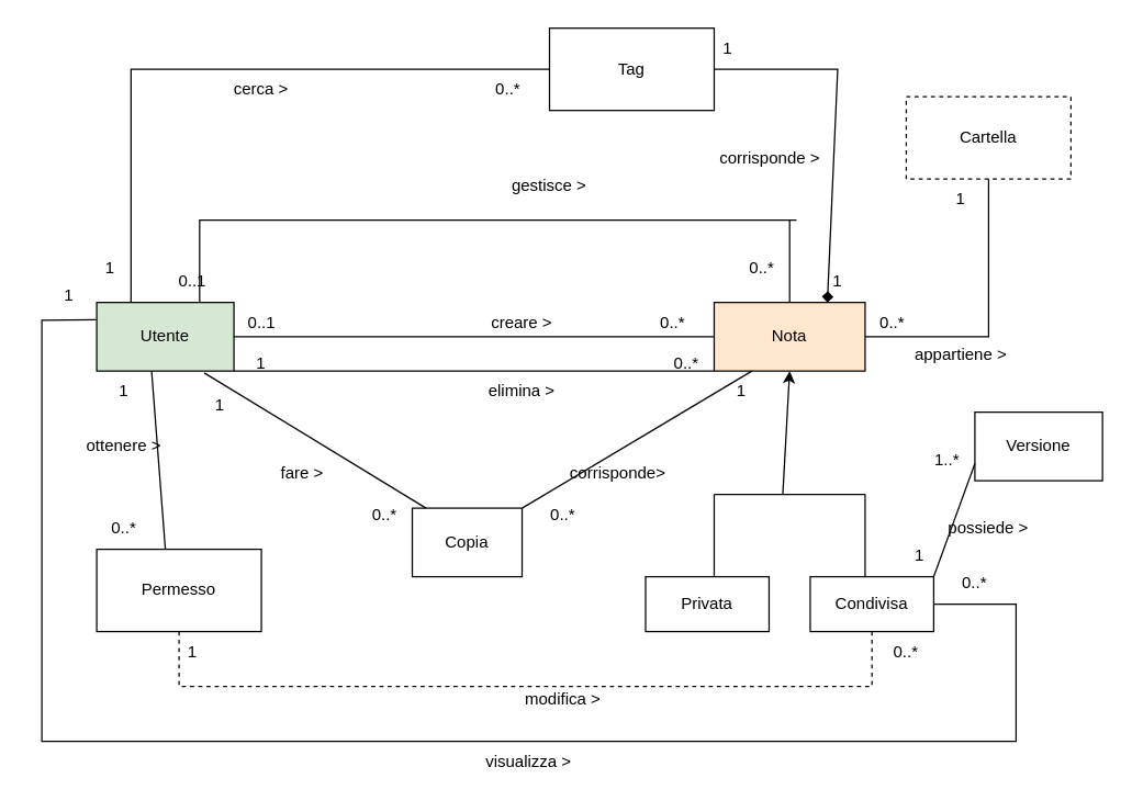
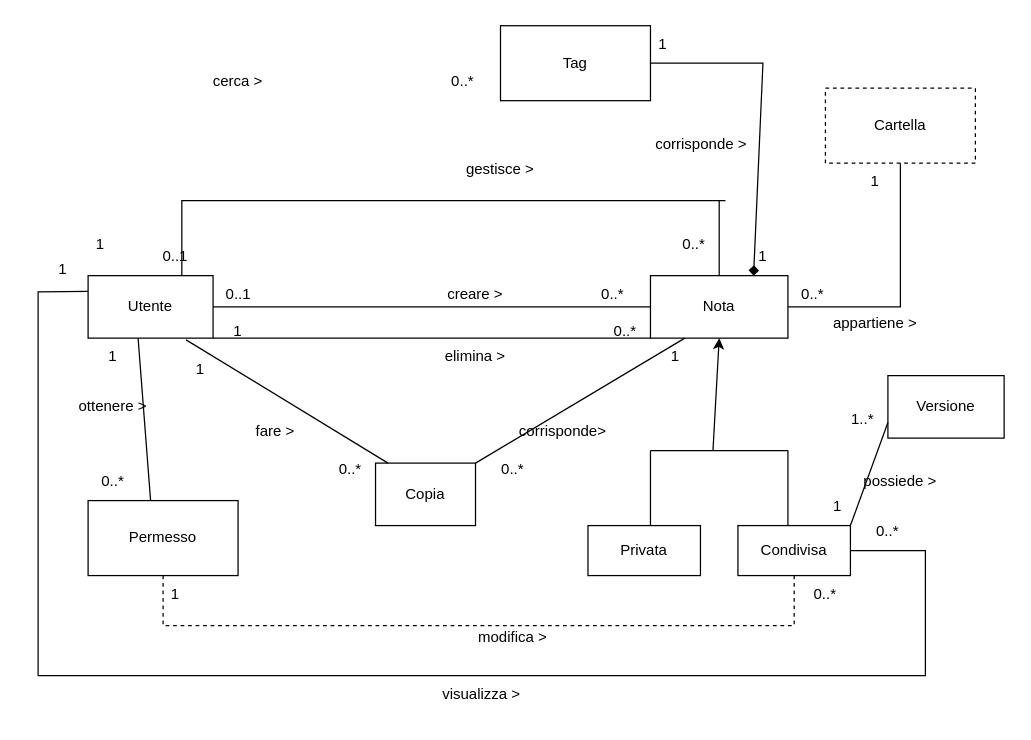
  <mxCell id="0" />
  <mxCell id="1" parent="0" />
- <mxCell id="2" value="Utente" style="rounded=0;whiteSpace=wrap;html=1;fillColor=#d5e8d4;" vertex="1" parent="1"><mxGeometry x="70" y="220" width="100" height="50" as="geometry" /></mxCell>
- <mxCell id="3" value="Nota" style="rounded=0;whiteSpace=wrap;html=1;fillColor=#ffe6cc;" vertex="1" parent="1"><mxGeometry x="520" y="220" width="110" height="50" as="geometry" /></mxCell>
+ <mxCell id="2" value="Utente" style="rounded=0;whiteSpace=wrap;html=1;" vertex="1" parent="1"><mxGeometry x="70" y="220" width="100" height="50" as="geometry" /></mxCell>
+ <mxCell id="3" value="Nota" style="rounded=0;whiteSpace=wrap;html=1;" vertex="1" parent="1"><mxGeometry x="520" y="220" width="110" height="50" as="geometry" /></mxCell>
  <mxCell id="4" value="" style="endArrow=none;html=1;rounded=0;exitX=1;exitY=0.5;exitDx=0;exitDy=0;entryX=0;entryY=0.5;entryDx=0;entryDy=0;" edge="1" parent="1" source="2" target="3"><mxGeometry width="50" height="50" relative="1" as="geometry"><mxPoint x="380" y="460" as="sourcePoint" /><mxPoint x="500" y="250" as="targetPoint" /></mxGeometry></mxCell>
  <mxCell id="5" value="" style="endArrow=classic;html=1;rounded=0;entryX=0.5;entryY=1;entryDx=0;entryDy=0;" edge="1" parent="1" target="3"><mxGeometry width="50" height="50" relative="1" as="geometry"><mxPoint x="570" y="360" as="sourcePoint" /><mxPoint x="430" y="410" as="targetPoint" /></mxGeometry></mxCell>
  <mxCell id="6" value="" style="endArrow=none;html=1;rounded=0;" edge="1" parent="1"><mxGeometry width="50" height="50" relative="1" as="geometry"><mxPoint x="520" y="360" as="sourcePoint" /><mxPoint x="630" y="360" as="targetPoint" /><Array as="points"><mxPoint x="570" y="360" /></Array></mxGeometry></mxCell>
  <mxCell id="7" value="" style="endArrow=none;html=1;rounded=0;" edge="1" parent="1"><mxGeometry width="50" height="50" relative="1" as="geometry"><mxPoint x="520" y="420" as="sourcePoint" /><mxPoint x="520" y="360" as="targetPoint" /></mxGeometry></mxCell>
  <mxCell id="8" value="" style="endArrow=none;html=1;rounded=0;" edge="1" parent="1"><mxGeometry width="50" height="50" relative="1" as="geometry"><mxPoint x="630" y="420" as="sourcePoint" /><mxPoint x="630" y="360" as="targetPoint" /></mxGeometry></mxCell>
  <mxCell id="9" value="Privata" style="rounded=0;whiteSpace=wrap;html=1;" vertex="1" parent="1"><mxGeometry x="470" y="420" width="90" height="40" as="geometry" /></mxCell>
  <mxCell id="10" value="Condivisa" style="rounded=0;whiteSpace=wrap;html=1;" vertex="1" parent="1"><mxGeometry x="590" y="420" width="90" height="40" as="geometry" /></mxCell>
  <mxCell id="11" value="Cartella" style="rounded=0;whiteSpace=wrap;html=1;dashed=1;" vertex="1" parent="1"><mxGeometry x="660" y="70" width="120" height="60" as="geometry" /></mxCell>
  <mxCell id="12" value="" style="endArrow=none;html=1;rounded=0;exitX=0.5;exitY=1;exitDx=0;exitDy=0;entryX=1;entryY=0.5;entryDx=0;entryDy=0;" edge="1" parent="1" source="11" target="3"><mxGeometry width="50" height="50" relative="1" as="geometry"><mxPoint x="380" y="460" as="sourcePoint" /><mxPoint x="430" y="410" as="targetPoint" /><Array as="points"><mxPoint x="720" y="245" /></Array></mxGeometry></mxCell>
  <mxCell id="13" value="0..*" style="text;html=1;align=center;verticalAlign=middle;whiteSpace=wrap;rounded=0;" vertex="1" parent="1"><mxGeometry x="460" y="220" width="60" height="30" as="geometry" /></mxCell>
  <mxCell id="14" value="0..1" style="text;html=1;align=center;verticalAlign=middle;resizable=0;points=[];autosize=1;strokeColor=none;fillColor=none;" vertex="1" parent="1"><mxGeometry x="170" y="220" width="40" height="30" as="geometry" /></mxCell>
  <mxCell id="15" value="creare &amp;gt;" style="text;html=1;align=center;verticalAlign=middle;whiteSpace=wrap;rounded=0;" vertex="1" parent="1"><mxGeometry x="350" y="220" width="60" height="30" as="geometry" /></mxCell>
  <mxCell id="16" value="" style="endArrow=none;html=1;rounded=0;exitX=0.75;exitY=0;exitDx=0;exitDy=0;" edge="1" parent="1" source="2"><mxGeometry width="50" height="50" relative="1" as="geometry"><mxPoint x="380" y="290" as="sourcePoint" /><mxPoint x="580" y="160" as="targetPoint" /><Array as="points"><mxPoint x="145" y="160" /></Array></mxGeometry></mxCell>
  <mxCell id="17" value="" style="endArrow=none;html=1;rounded=0;exitX=0.5;exitY=0;exitDx=0;exitDy=0;" edge="1" parent="1" source="3"><mxGeometry width="50" height="50" relative="1" as="geometry"><mxPoint x="590" y="190" as="sourcePoint" /><mxPoint x="575" y="160" as="targetPoint" /></mxGeometry></mxCell>
  <mxCell id="18" value="gestisce &amp;gt;" style="text;html=1;align=center;verticalAlign=middle;whiteSpace=wrap;rounded=0;" vertex="1" parent="1"><mxGeometry x="370" y="120" width="60" height="30" as="geometry" /></mxCell>
  <mxCell id="19" value="0..1" style="text;html=1;align=center;verticalAlign=middle;whiteSpace=wrap;rounded=0;" vertex="1" parent="1"><mxGeometry x="110" y="190" width="60" height="30" as="geometry" /></mxCell>
  <mxCell id="20" value="0..*" style="text;html=1;align=center;verticalAlign=middle;whiteSpace=wrap;rounded=0;" vertex="1" parent="1"><mxGeometry x="530" y="180" width="50" height="30" as="geometry" /></mxCell>
  <mxCell id="21" value="" style="endArrow=none;html=1;rounded=0;entryX=0.5;entryY=1;entryDx=0;entryDy=0;exitX=0.5;exitY=0;exitDx=0;exitDy=0;" edge="1" parent="1"><mxGeometry width="50" height="50" relative="1" as="geometry"><mxPoint x="120" y="400" as="sourcePoint" /><mxPoint x="110" y="270" as="targetPoint" /></mxGeometry></mxCell>
  <mxCell id="22" value="Permesso" style="rounded=0;whiteSpace=wrap;html=1;" vertex="1" parent="1"><mxGeometry x="70" y="400" width="120" height="60" as="geometry" /></mxCell>
  <mxCell id="23" value="" style="endArrow=none;html=1;rounded=0;exitX=0.5;exitY=1;exitDx=0;exitDy=0;dashed=1;" edge="1" parent="1" source="22" target="10"><mxGeometry width="50" height="50" relative="1" as="geometry"><mxPoint x="380" y="290" as="sourcePoint" /><mxPoint x="430" y="240" as="targetPoint" /><Array as="points"><mxPoint x="130" y="500" /><mxPoint x="635" y="500" /></Array></mxGeometry></mxCell>
  <mxCell id="24" value="0..*" style="text;html=1;align=center;verticalAlign=middle;whiteSpace=wrap;rounded=0;" vertex="1" parent="1"><mxGeometry x="60" y="370" width="60" height="30" as="geometry" /></mxCell>
  <mxCell id="25" value="Tag" style="rounded=0;whiteSpace=wrap;html=1;" vertex="1" parent="1"><mxGeometry x="400" y="20" width="120" height="60" as="geometry" /></mxCell>
  <mxCell id="26" value="" style="endArrow=diamond;html=1;rounded=0;exitX=1;exitY=0.5;exitDx=0;exitDy=0;entryX=0.75;entryY=0;entryDx=0;entryDy=0;" edge="1" parent="1" source="25" target="3"><mxGeometry width="50" height="50" relative="1" as="geometry"><mxPoint x="550" y="60" as="sourcePoint" /><mxPoint x="670" y="50" as="targetPoint" /><Array as="points"><mxPoint x="610" y="50" /></Array></mxGeometry></mxCell>
  <mxCell id="27" value="corrisponde &amp;gt;&amp;nbsp;" style="text;html=1;align=center;verticalAlign=middle;whiteSpace=wrap;rounded=0;" vertex="1" parent="1"><mxGeometry x="520" y="100" width="85" height="30" as="geometry" /></mxCell>
  <mxCell id="28" value="1" style="text;html=1;align=center;verticalAlign=middle;whiteSpace=wrap;rounded=0;" vertex="1" parent="1"><mxGeometry x="500" y="20" width="60" height="30" as="geometry" /></mxCell>
  <mxCell id="29" value="1" style="text;html=1;align=center;verticalAlign=middle;whiteSpace=wrap;rounded=0;" vertex="1" parent="1"><mxGeometry x="580" y="190" width="60" height="30" as="geometry" /></mxCell>
  <mxCell id="30" value="appartiene &amp;gt;&lt;div&gt;&lt;br&gt;&lt;/div&gt;" style="text;html=1;align=center;verticalAlign=middle;whiteSpace=wrap;rounded=0;" vertex="1" parent="1"><mxGeometry x="660" y="250" width="80" height="30" as="geometry" /></mxCell>
  <mxCell id="31" value="1" style="text;html=1;align=center;verticalAlign=middle;whiteSpace=wrap;rounded=0;" vertex="1" parent="1"><mxGeometry x="670" y="130" width="60" height="30" as="geometry" /></mxCell>
  <mxCell id="32" value="0..*" style="text;html=1;align=center;verticalAlign=middle;whiteSpace=wrap;rounded=0;" vertex="1" parent="1"><mxGeometry x="620" y="220" width="60" height="30" as="geometry" /></mxCell>
  <mxCell id="33" value="" style="endArrow=none;html=1;rounded=0;exitX=1;exitY=1;exitDx=0;exitDy=0;entryX=0;entryY=1;entryDx=0;entryDy=0;" edge="1" parent="1" source="2" target="3"><mxGeometry width="50" height="50" relative="1" as="geometry"><mxPoint x="380" y="290" as="sourcePoint" /><mxPoint x="430" y="240" as="targetPoint" /></mxGeometry></mxCell>
  <mxCell id="34" value="elimina &amp;gt;" style="text;html=1;align=center;verticalAlign=middle;whiteSpace=wrap;rounded=0;" vertex="1" parent="1"><mxGeometry x="350" y="270" width="60" height="30" as="geometry" /></mxCell>
  <mxCell id="35" value="1" style="text;html=1;align=center;verticalAlign=middle;whiteSpace=wrap;rounded=0;" vertex="1" parent="1"><mxGeometry x="160" y="250" width="60" height="30" as="geometry" /></mxCell>
  <mxCell id="36" value="0..*" style="text;html=1;align=center;verticalAlign=middle;whiteSpace=wrap;rounded=0;" vertex="1" parent="1"><mxGeometry x="470" y="250" width="60" height="30" as="geometry" /></mxCell>
  <mxCell id="37" value="1" style="text;html=1;align=center;verticalAlign=middle;whiteSpace=wrap;rounded=0;" vertex="1" parent="1"><mxGeometry x="60" y="270" width="60" height="30" as="geometry" /></mxCell>
  <mxCell id="38" value="ottenere &amp;gt;" style="text;html=1;align=center;verticalAlign=middle;whiteSpace=wrap;rounded=0;" vertex="1" parent="1"><mxGeometry x="60" y="310" width="60" height="30" as="geometry" /></mxCell>
  <mxCell id="39" value="modifica &amp;gt;" style="text;html=1;align=center;verticalAlign=middle;whiteSpace=wrap;rounded=0;" vertex="1" parent="1"><mxGeometry x="380" y="495" width="60" height="30" as="geometry" /></mxCell>
  <mxCell id="40" value="1" style="text;html=1;align=center;verticalAlign=middle;whiteSpace=wrap;rounded=0;" vertex="1" parent="1"><mxGeometry x="110" y="460" width="60" height="30" as="geometry" /></mxCell>
  <mxCell id="41" value="0..*" style="text;html=1;align=center;verticalAlign=middle;whiteSpace=wrap;rounded=0;" vertex="1" parent="1"><mxGeometry x="630" y="460" width="60" height="30" as="geometry" /></mxCell>
  <mxCell id="42" value="Copia" style="rounded=0;whiteSpace=wrap;html=1;" vertex="1" parent="1"><mxGeometry x="300" y="370" width="80" height="50" as="geometry" /></mxCell>
  <mxCell id="43" value="" style="endArrow=none;html=1;rounded=0;entryX=0.684;entryY=1.028;entryDx=0;entryDy=0;entryPerimeter=0;exitX=0;exitY=0;exitDx=0;exitDy=0;" edge="1" parent="1"><mxGeometry width="50" height="50" relative="1" as="geometry"><mxPoint x="310" y="370" as="sourcePoint" /><mxPoint x="148.4" y="271.4" as="targetPoint" /></mxGeometry></mxCell>
  <mxCell id="44" value="" style="endArrow=none;html=1;rounded=0;exitX=1;exitY=0;exitDx=0;exitDy=0;entryX=0.25;entryY=1;entryDx=0;entryDy=0;" edge="1" parent="1" source="42" target="3"><mxGeometry width="50" height="50" relative="1" as="geometry"><mxPoint x="380" y="290" as="sourcePoint" /><mxPoint x="430" y="240" as="targetPoint" /></mxGeometry></mxCell>
  <mxCell id="45" value="fare &amp;gt;" style="text;html=1;align=center;verticalAlign=middle;whiteSpace=wrap;rounded=0;" vertex="1" parent="1"><mxGeometry x="190" y="330" width="60" height="30" as="geometry" /></mxCell>
  <mxCell id="46" value="1" style="text;html=1;align=center;verticalAlign=middle;whiteSpace=wrap;rounded=0;" vertex="1" parent="1"><mxGeometry x="130" y="280" width="60" height="30" as="geometry" /></mxCell>
  <mxCell id="47" value="0..*" style="text;html=1;align=center;verticalAlign=middle;whiteSpace=wrap;rounded=0;" vertex="1" parent="1"><mxGeometry x="250" y="360" width="60" height="30" as="geometry" /></mxCell>
  <mxCell id="48" value="1" style="text;html=1;align=center;verticalAlign=middle;whiteSpace=wrap;rounded=0;" vertex="1" parent="1"><mxGeometry x="510" y="270" width="60" height="30" as="geometry" /></mxCell>
  <mxCell id="49" value="0..*" style="text;html=1;align=center;verticalAlign=middle;whiteSpace=wrap;rounded=0;" vertex="1" parent="1"><mxGeometry x="380" y="360" width="60" height="30" as="geometry" /></mxCell>
  <mxCell id="50" value="corrisponde&amp;gt;" style="text;html=1;align=center;verticalAlign=middle;whiteSpace=wrap;rounded=0;" vertex="1" parent="1"><mxGeometry x="420" y="330" width="60" height="30" as="geometry" /></mxCell>
  <mxCell id="51" value="visualizza &amp;gt;" style="text;html=1;align=center;verticalAlign=middle;whiteSpace=wrap;rounded=0;" vertex="1" parent="1"><mxGeometry x="340" y="540" width="90" height="30" as="geometry" /></mxCell>
  <mxCell id="52" value="" style="endArrow=none;html=1;rounded=0;exitX=1;exitY=0.5;exitDx=0;exitDy=0;entryX=0;entryY=0.25;entryDx=0;entryDy=0;" edge="1" parent="1" source="10" target="2"><mxGeometry width="50" height="50" relative="1" as="geometry"><mxPoint x="680" y="440" as="sourcePoint" /><mxPoint x="10" y="160" as="targetPoint" /><Array as="points"><mxPoint x="740" y="440" /><mxPoint x="740" y="540" /><mxPoint x="30" y="540" /><mxPoint x="30" y="233" /></Array></mxGeometry></mxCell>
  <mxCell id="53" value="0..*" style="text;html=1;align=center;verticalAlign=middle;whiteSpace=wrap;rounded=0;" vertex="1" parent="1"><mxGeometry x="680" y="410" width="60" height="30" as="geometry" /></mxCell>
  <mxCell id="54" value="1" style="text;html=1;align=center;verticalAlign=middle;whiteSpace=wrap;rounded=0;" vertex="1" parent="1"><mxGeometry x="20" y="200" width="60" height="30" as="geometry" /></mxCell>
  <mxCell id="55" value="Versione" style="rounded=0;whiteSpace=wrap;html=1;" vertex="1" parent="1"><mxGeometry x="710" y="300" width="93" height="50" as="geometry" /></mxCell>
  <mxCell id="56" value="" style="endArrow=none;html=1;rounded=0;exitX=1;exitY=0;exitDx=0;exitDy=0;entryX=0;entryY=0.75;entryDx=0;entryDy=0;" edge="1" parent="1" source="10" target="55"><mxGeometry width="50" height="50" relative="1" as="geometry"><mxPoint x="690" y="390" as="sourcePoint" /><mxPoint x="740" y="340" as="targetPoint" /></mxGeometry></mxCell>
  <mxCell id="57" value="1" style="text;html=1;align=center;verticalAlign=middle;whiteSpace=wrap;rounded=0;" vertex="1" parent="1"><mxGeometry x="640" y="390" width="60" height="30" as="geometry" /></mxCell>
  <mxCell id="58" value="1..*" style="text;html=1;align=center;verticalAlign=middle;whiteSpace=wrap;rounded=0;" vertex="1" parent="1"><mxGeometry x="660" y="320" width="60" height="30" as="geometry" /></mxCell>
  <mxCell id="59" value="possiede &amp;gt;" style="text;html=1;align=center;verticalAlign=middle;whiteSpace=wrap;rounded=0;" vertex="1" parent="1"><mxGeometry x="680" y="370" width="80" height="30" as="geometry" /></mxCell>
- <mxCell id="60" value="" style="endArrow=none;html=1;rounded=0;exitX=0.25;exitY=0;exitDx=0;exitDy=0;entryX=0;entryY=0.5;entryDx=0;entryDy=0;" edge="1" parent="1" source="2" target="25"><mxGeometry width="50" height="50" relative="1" as="geometry"><mxPoint x="105" y="140" as="sourcePoint" /><mxPoint x="155" y="90" as="targetPoint" /><Array as="points"><mxPoint x="95" y="50" /></Array></mxGeometry></mxCell>
  <mxCell id="61" value="1" style="text;html=1;align=center;verticalAlign=middle;whiteSpace=wrap;rounded=0;" vertex="1" parent="1"><mxGeometry x="50" y="180" width="60" height="30" as="geometry" /></mxCell>
  <mxCell id="62" value="0..*" style="text;html=1;align=center;verticalAlign=middle;whiteSpace=wrap;rounded=0;" vertex="1" parent="1"><mxGeometry x="340" y="50" width="60" height="30" as="geometry" /></mxCell>
  <mxCell id="63" value="cerca &amp;gt;" style="text;html=1;align=center;verticalAlign=middle;whiteSpace=wrap;rounded=0;" vertex="1" parent="1"><mxGeometry x="160" y="50" width="60" height="30" as="geometry" /></mxCell>
